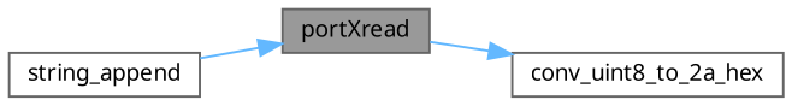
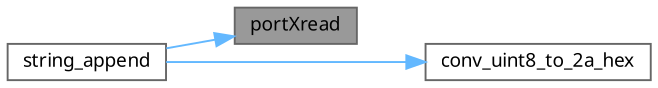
  digraph {
    fontname="Noto Sans"
    rankdir=LR
    node [color=grey40 fillcolor=white fontname="Noto Sans" fontsize=10 shape=box style=filled]
    edge [color=steelblue1 fontname="Noto Sans" fontsize=10 labelfontname=Helvetica labelfontsize=10 style=solid]
    n1 [color=gray40 fillcolor=grey60 fontcolor=black height=0.2 label=portXread width=0.4]
    n2 [height=0.2 label=conv_uint8_to_2a_hex width=0.4]
    n3 [height=0.2 label=string_append width=0.4]
-   n1 -> n2
+   n3 -> n2
    n3 -> n1
  }
